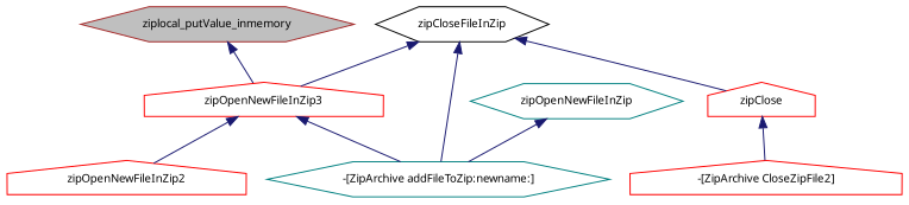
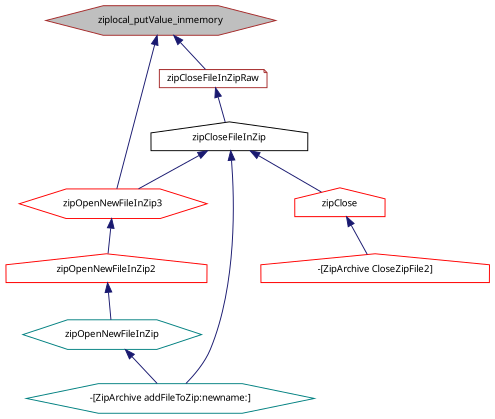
  digraph {
    rankdir=TB
    node [color=red fillcolor=white fontname="FreeSans.ttf" fontsize=10 shape=hexagon style=filled]
    edge [color=midnightblue dir=back fontname="FreeSans.ttf" fontsize=10 labelfontname="FreeSans.ttf" labelfontsize=10 style=solid]
    n1 [color=brown fillcolor=grey75 fontcolor=black height=0.2 label=ziplocal_putValue_inmemory width=0.4]
-   n3 [height=0.2 label=zipOpenNewFileInZip3 shape=house width=0.4]
-   n4 [color=black height=0.2 label=zipCloseFileInZip width=0.4]
+   n2 [color=brown height=0.2 label=zipCloseFileInZipRaw shape=note width=0.4]
+   n3 [height=0.2 label=zipOpenNewFileInZip3 width=0.4]
+   n4 [color=black height=0.2 label=zipCloseFileInZip shape=house width=0.4]
    n5 [color=teal height=0.2 label="-[ZipArchive addFileToZip:newname:]" width=0.4]
    n6 [height=0.2 label=zipOpenNewFileInZip2 shape=house width=0.4]
    n7 [height=0.2 label=zipClose shape=house width=0.4]
    n8 [height=0.2 label="-[ZipArchive CloseZipFile2]" shape=house width=0.4]
    n9 [color=teal height=0.2 label=zipOpenNewFileInZip width=0.4]
+   n1 -> n2
    n1 -> n3
-   n3 -> n5
+   n2 -> n4
    n3 -> n6
    n4 -> n3
    n4 -> n5
    n4 -> n7
+   n6 -> n9
    n7 -> n8
    n9 -> n5
  }
